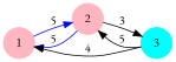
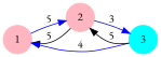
  digraph {
    fontname="EB Garamond"
    rankdir=LR
    node [color=lightpink fontname="EB Garamond" shape=circle style=filled]
    edge [color=black fontname="EB Garamond"]
    1
    2
    3 [color=cyan]
    1 -> 2 [color=blue label=5]
-   2 -> 1 [color=blue label=5]
-   2 -> 3 [label=3]
-   3 -> 1 [label=4]
+   2 -> 1 [label=5]
+   2 -> 3 [color=blue label=3]
+   3 -> 1 [color=blue label=4]
    3 -> 2 [label=5]
  }
